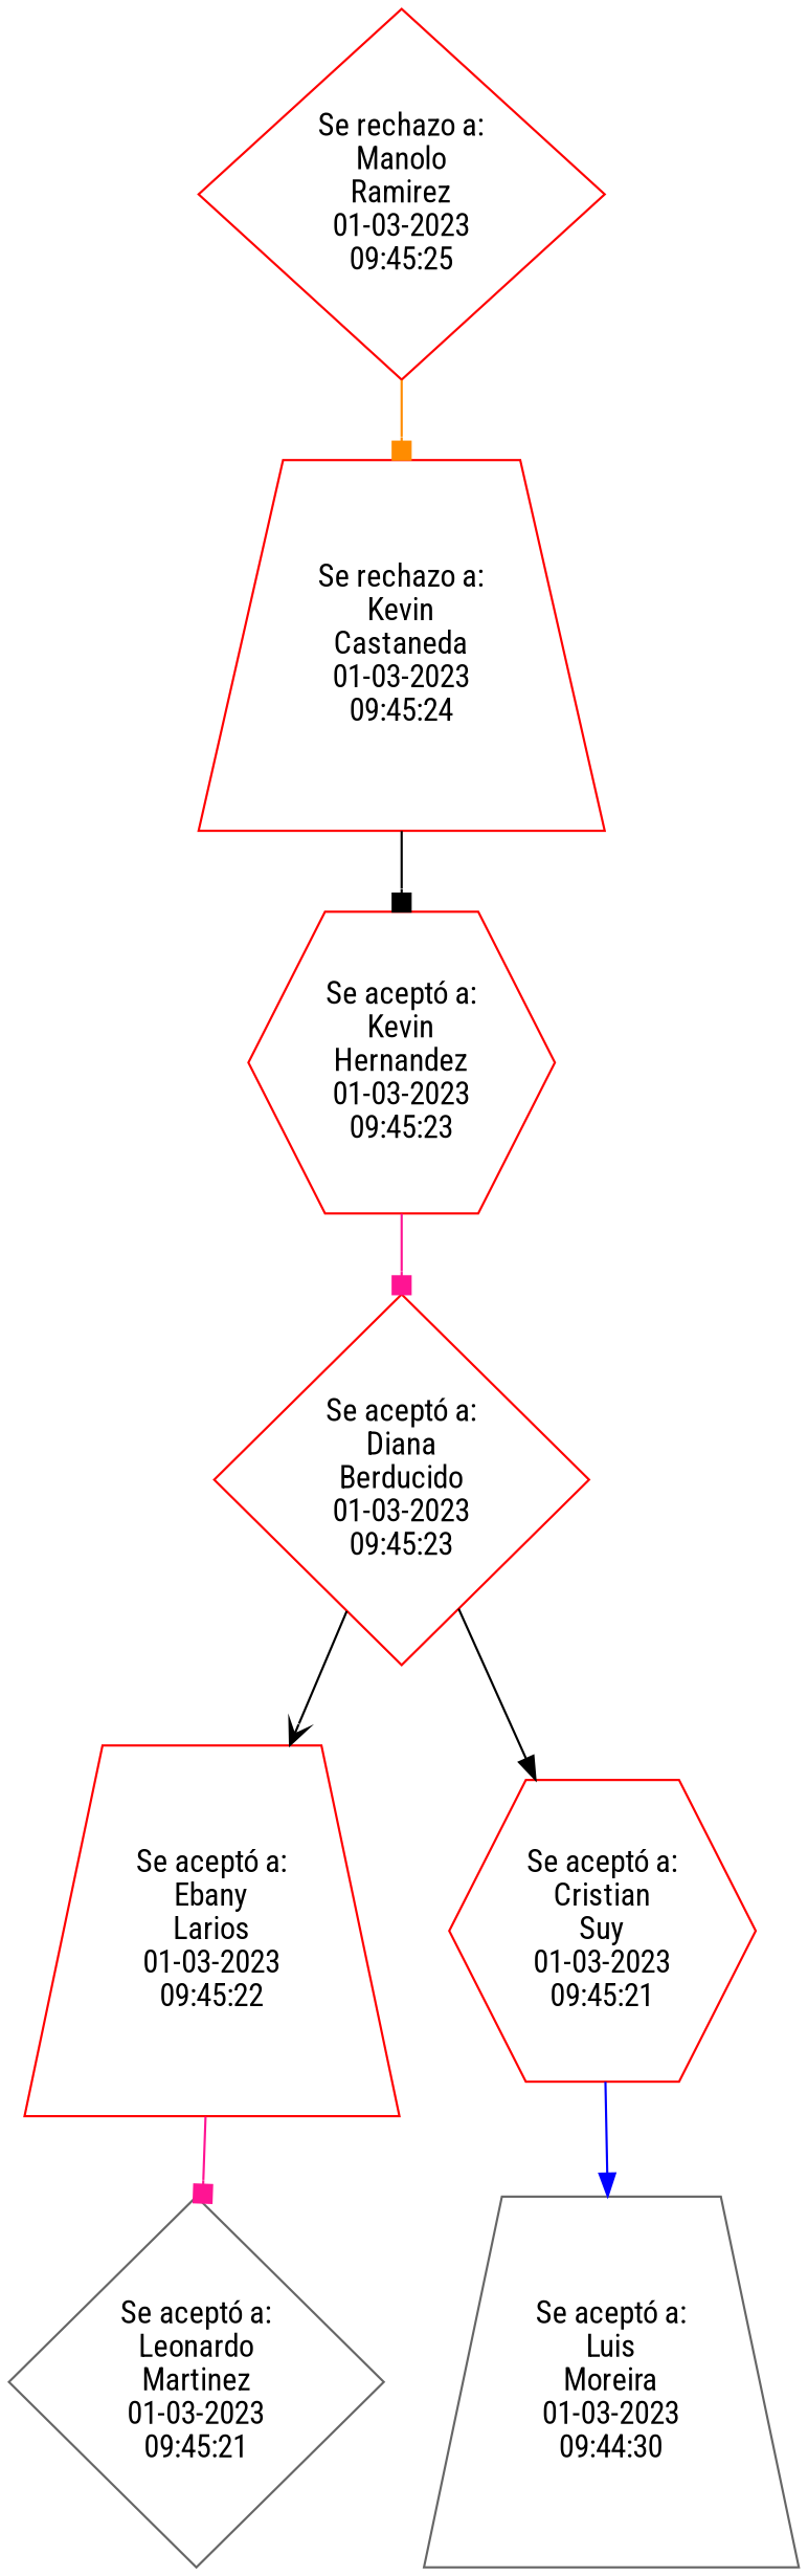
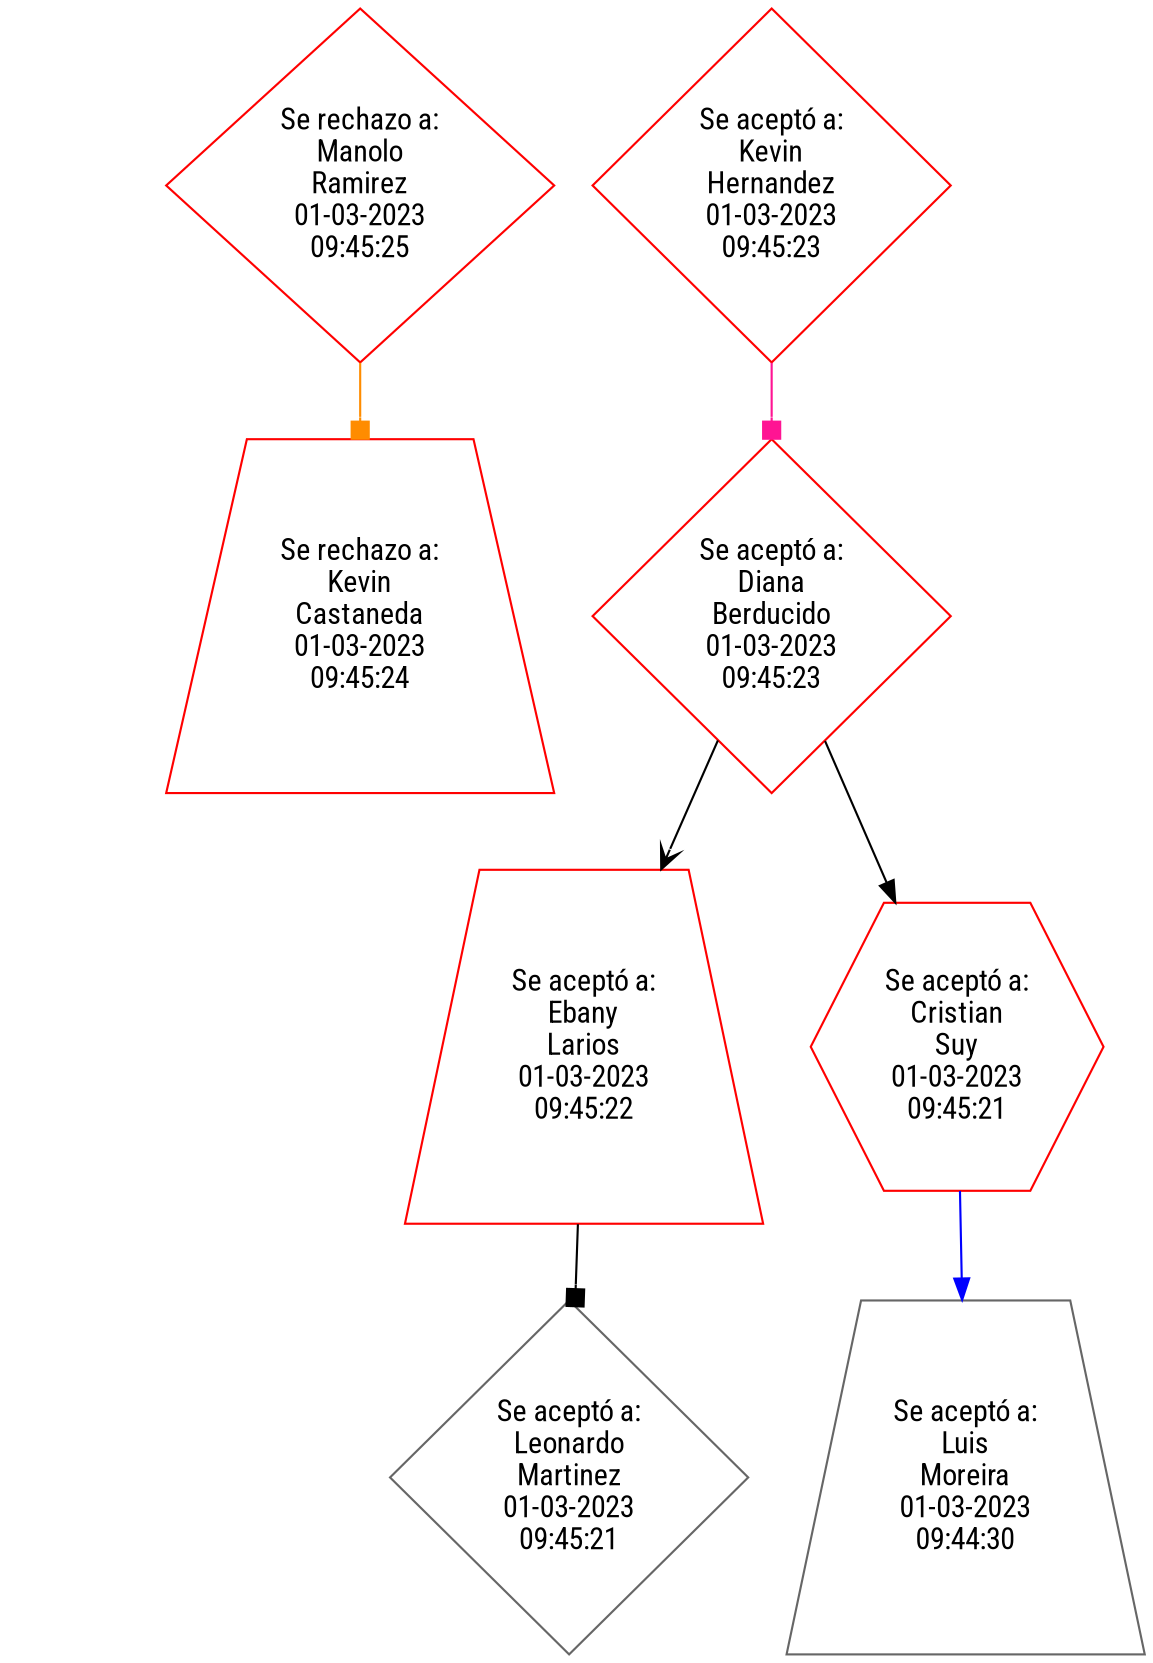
  digraph {
    fontname="Roboto Condensed"
    node [color=red fontname="Roboto Condensed" shape=diamond]
    edge [arrowhead=box color=black fontname="Roboto Condensed"]
    PILA [color=transparent fillcolor=transparent style=invis shape=""]
    n2 [label="Se rechazo a:\nManolo\nRamirez\n01-03-2023\n09:45:25\n"]
    n3 [label="Se rechazo a:\nKevin\nCastaneda\n01-03-2023\n09:45:24\n" shape=trapezium]
-   n4 [label="Se aceptó a:\nKevin\nHernandez\n01-03-2023\n09:45:23\n" shape=hexagon]
+   n4 [label="Se aceptó a:\nKevin\nHernandez\n01-03-2023\n09:45:23\n"]
    n5 [label="Se aceptó a:\nDiana\nBerducido\n01-03-2023\n09:45:23\n"]
    n6 [label="Se aceptó a:\nEbany\nLarios\n01-03-2023\n09:45:22\n" shape=trapezium]
    n7 [label="Se aceptó a:\nCristian\nSuy\n01-03-2023\n09:45:21\n" shape=hexagon]
    n8 [color=gray40 label="Se aceptó a:\nLeonardo\nMartinez\n01-03-2023\n09:45:21\n"]
    n9 [color=gray40 label="Se aceptó a:\nLuis\nMoreira\n01-03-2023\n09:44:30\n" shape=trapezium]
    n2 -> n3 [color=darkorange]
-   n3 -> n4
    n4 -> n5 [color=deeppink]
    n5 -> n6 [arrowhead=vee]
    n5 -> n7 [arrowhead=normal]
-   n6 -> n8 [color=deeppink]
+   n6 -> n8
    n7 -> n9 [arrowhead=normal color=blue]
  }
